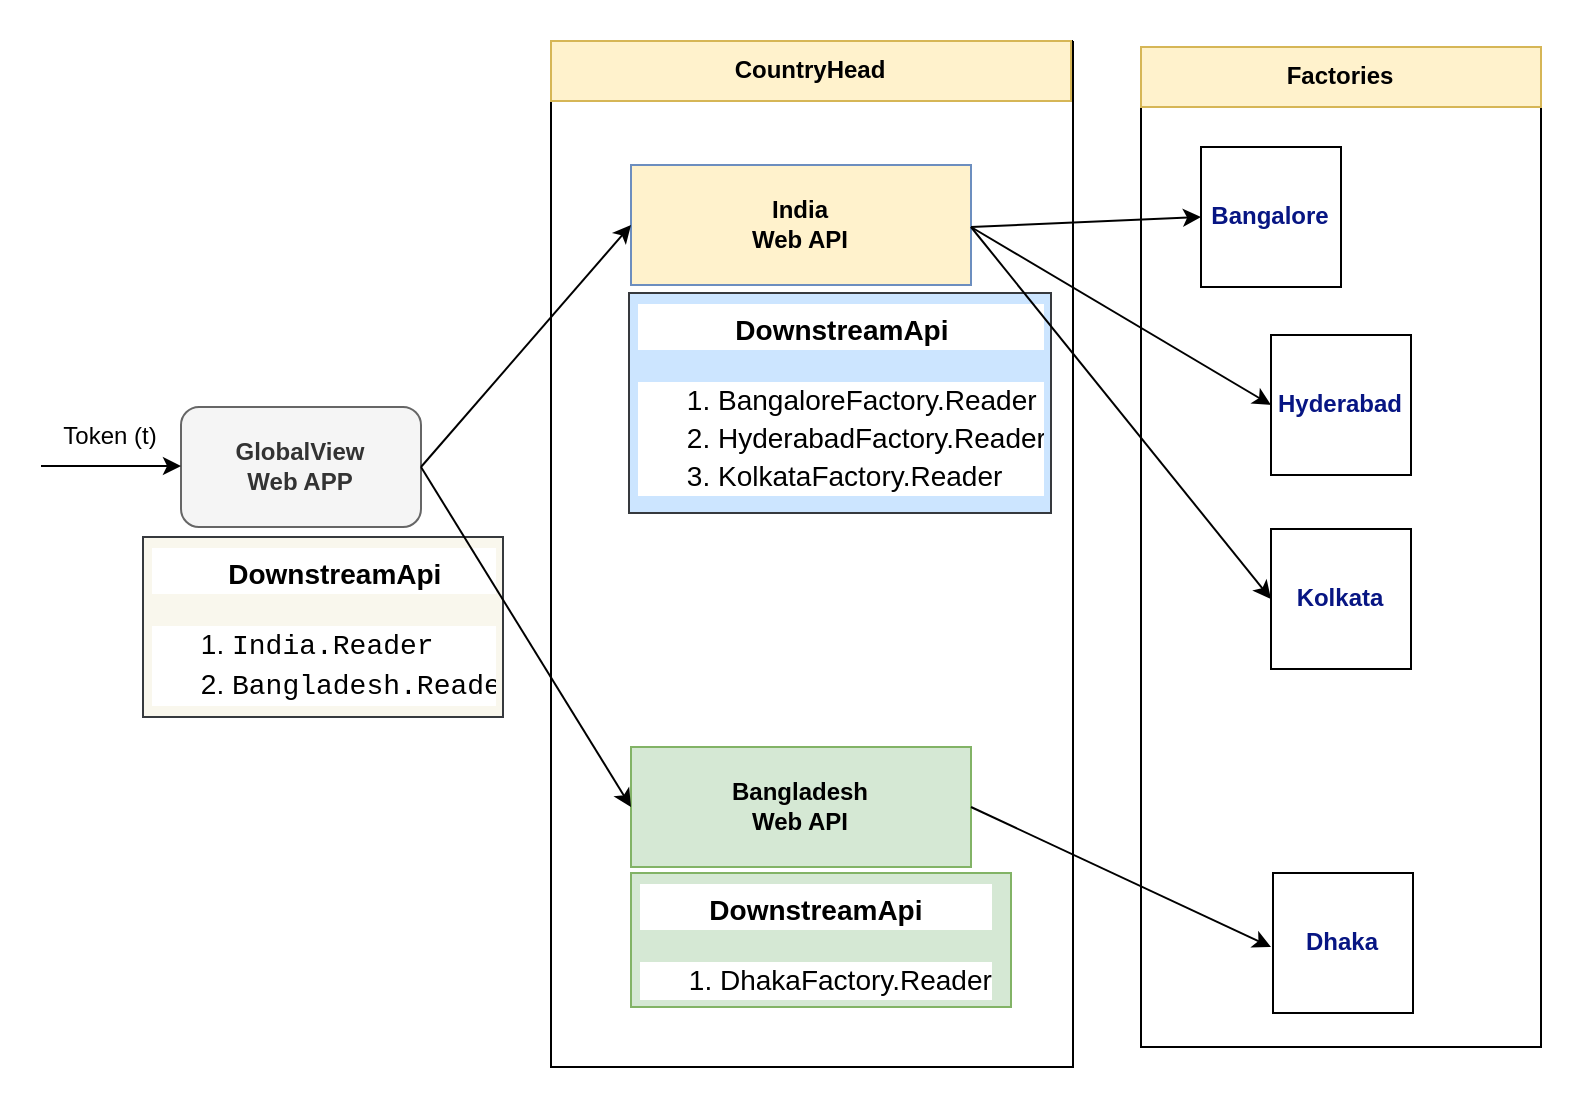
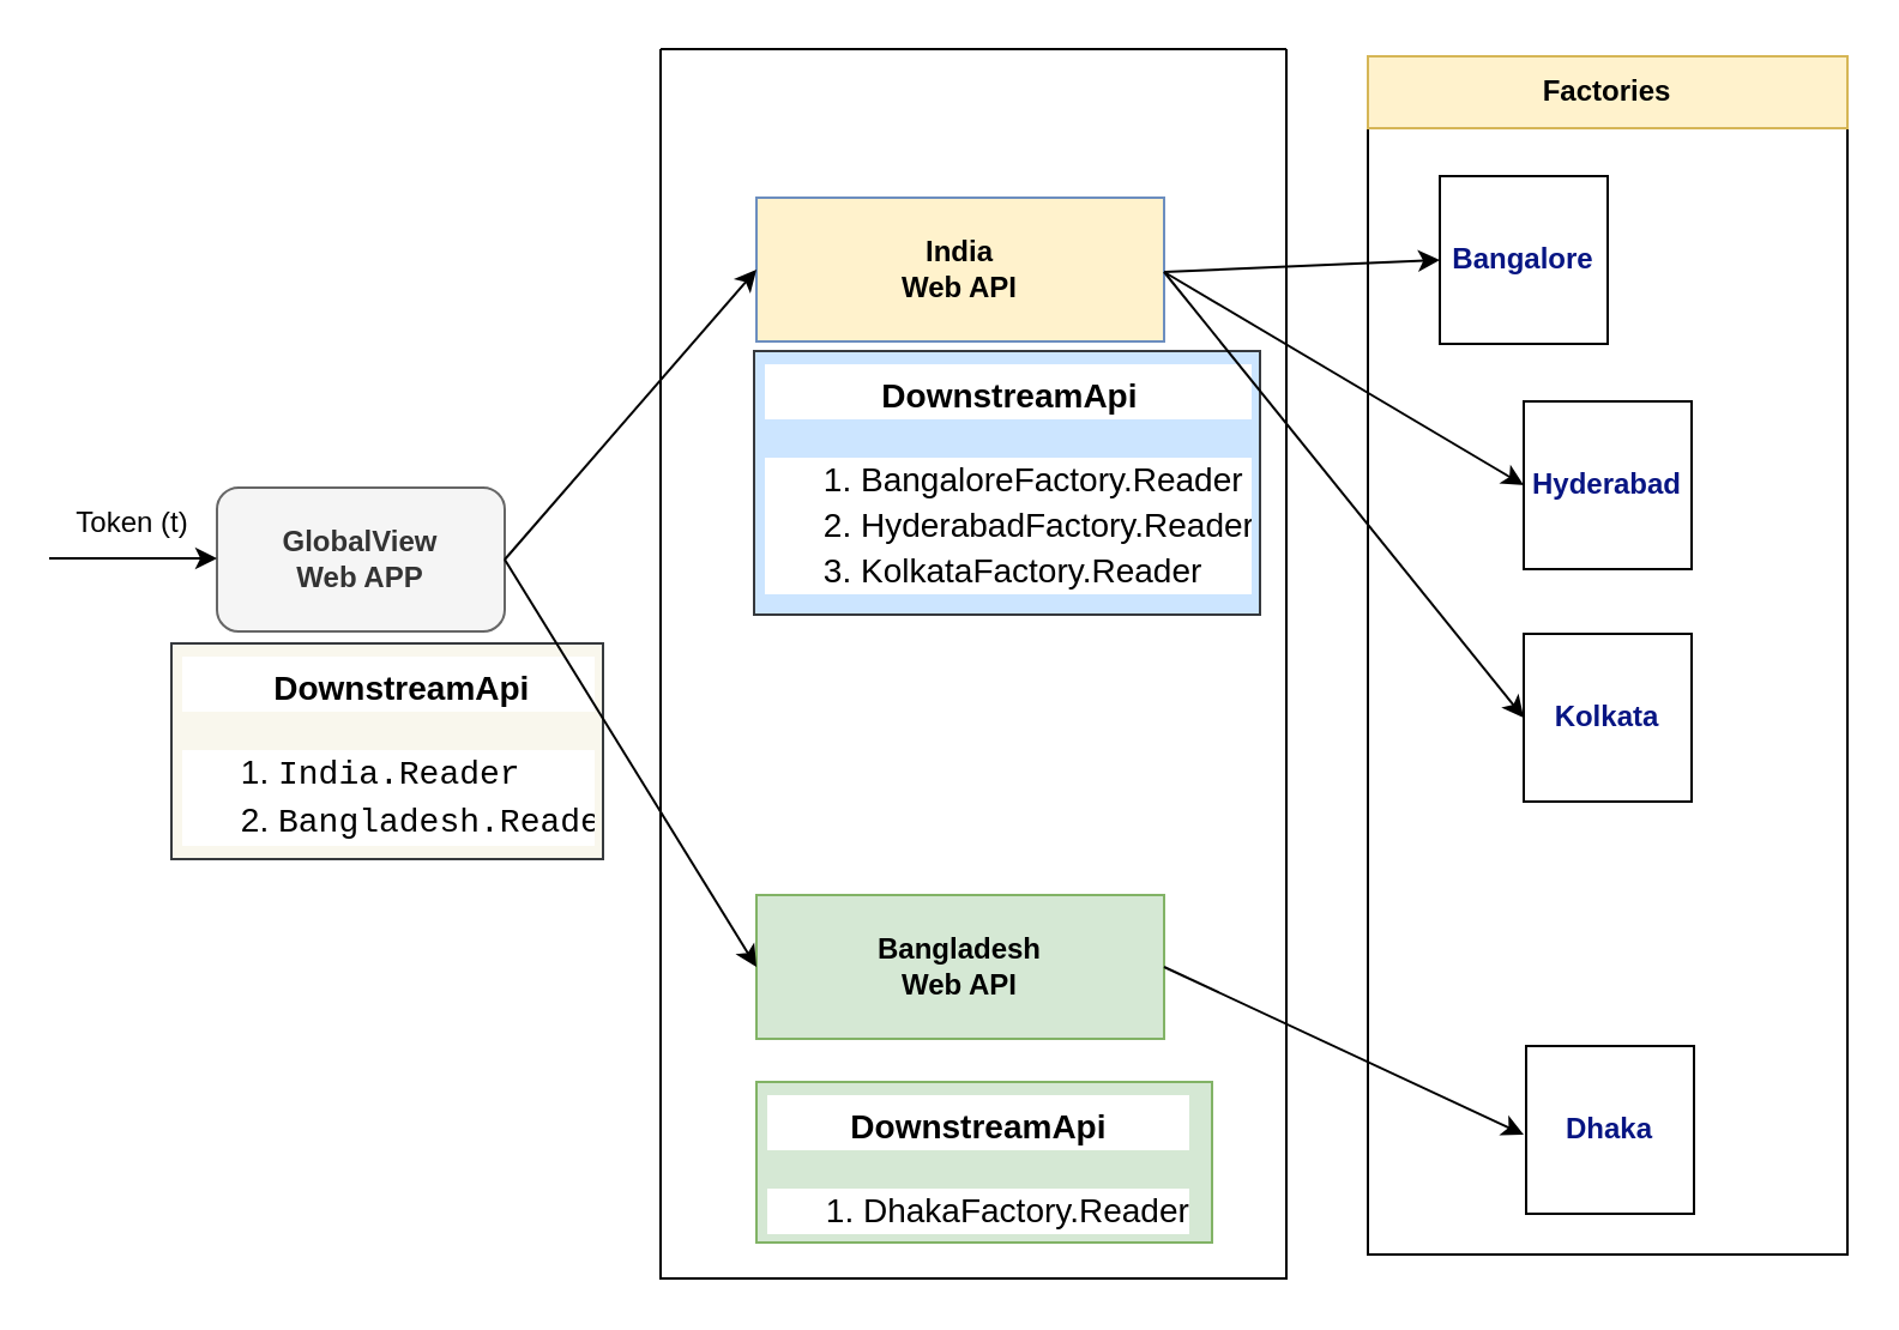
  <mxCell id="0" />
  <mxCell id="1" parent="0" />
  <mxCell id="2" value="&lt;b&gt;GlobalView&lt;br&gt;Web APP&lt;/b&gt;" style="rounded=1;whiteSpace=wrap;html=1;fillColor=#f5f5f5;strokeColor=#666666;fontColor=#333333;" vertex="1" parent="1"><mxGeometry x="90" y="203" width="120" height="60" as="geometry" /></mxCell>
  <mxCell id="3" value="" style="endArrow=classic;html=1;rounded=0;" edge="1" parent="1"><mxGeometry width="50" height="50" relative="1" as="geometry"><mxPoint x="20" y="232.5" as="sourcePoint" /><mxPoint x="90" y="232.5" as="targetPoint" /></mxGeometry></mxCell>
  <mxCell id="4" value="Token (t)" style="text;html=1;align=center;verticalAlign=middle;whiteSpace=wrap;rounded=0;" vertex="1" parent="1"><mxGeometry x="25" y="203" width="60" height="30" as="geometry" /></mxCell>
  <mxCell id="5" value="&lt;b&gt;India&lt;br&gt;Web API&lt;/b&gt;" style="rounded=0;whiteSpace=wrap;html=1;fillColor=#fff2cc;strokeColor=#6c8ebf;" vertex="1" parent="1"><mxGeometry x="315" y="82" width="170" height="60" as="geometry" /></mxCell>
  <mxCell id="6" value="&lt;b&gt;Bangladesh&lt;br&gt;Web API&lt;/b&gt;" style="rounded=0;whiteSpace=wrap;html=1;fillColor=#d5e8d4;strokeColor=#82b366;" vertex="1" parent="1"><mxGeometry x="315" y="373" width="170" height="60" as="geometry" /></mxCell>
  <mxCell id="7" value="&lt;font color=&quot;#071583&quot;&gt;&lt;b&gt;Bangalore&lt;/b&gt;&lt;/font&gt;" style="whiteSpace=wrap;html=1;aspect=fixed;" vertex="1" parent="1"><mxGeometry x="600" y="73" width="70" height="70" as="geometry" /></mxCell>
  <mxCell id="8" value="&lt;font color=&quot;#071583&quot;&gt;&lt;b&gt;Hyderabad&lt;/b&gt;&lt;/font&gt;" style="whiteSpace=wrap;html=1;aspect=fixed;" vertex="1" parent="1"><mxGeometry x="635" y="167" width="70" height="70" as="geometry" /></mxCell>
  <mxCell id="9" value="&lt;font color=&quot;#071583&quot;&gt;&lt;b&gt;Kolkata&lt;/b&gt;&lt;/font&gt;" style="whiteSpace=wrap;html=1;aspect=fixed;" vertex="1" parent="1"><mxGeometry x="635" y="264" width="70" height="70" as="geometry" /></mxCell>
  <mxCell id="10" value="" style="endArrow=classic;html=1;rounded=0;entryX=0;entryY=0.5;entryDx=0;entryDy=0;" edge="1" parent="1" target="7"><mxGeometry width="50" height="50" relative="1" as="geometry"><mxPoint x="485" y="113" as="sourcePoint" /><mxPoint x="535" y="63" as="targetPoint" /></mxGeometry></mxCell>
  <mxCell id="11" value="" style="endArrow=classic;html=1;rounded=0;entryX=0;entryY=0.5;entryDx=0;entryDy=0;" edge="1" parent="1" target="8"><mxGeometry width="50" height="50" relative="1" as="geometry"><mxPoint x="485" y="113" as="sourcePoint" /><mxPoint x="535" y="63" as="targetPoint" /></mxGeometry></mxCell>
  <mxCell id="12" value="" style="endArrow=classic;html=1;rounded=0;entryX=0;entryY=0.5;entryDx=0;entryDy=0;" edge="1" parent="1" target="5"><mxGeometry width="50" height="50" relative="1" as="geometry"><mxPoint x="210" y="233" as="sourcePoint" /><mxPoint x="260" y="183" as="targetPoint" /></mxGeometry></mxCell>
  <mxCell id="13" value="&lt;font color=&quot;#071583&quot;&gt;&lt;b&gt;Dhaka&lt;/b&gt;&lt;/font&gt;" style="whiteSpace=wrap;html=1;aspect=fixed;" vertex="1" parent="1"><mxGeometry x="636" y="436" width="70" height="70" as="geometry" /></mxCell>
  <mxCell id="14" value="" style="endArrow=classic;html=1;rounded=0;" edge="1" parent="1"><mxGeometry width="50" height="50" relative="1" as="geometry"><mxPoint x="485" y="403" as="sourcePoint" /><mxPoint x="635" y="473" as="targetPoint" /></mxGeometry></mxCell>
  <mxCell id="15" value="" style="swimlane;startSize=0;" vertex="1" parent="1"><mxGeometry x="570" y="23" width="200" height="500" as="geometry" /></mxCell>
  <mxCell id="16" value="&lt;b&gt;Factories&lt;/b&gt;" style="text;html=1;align=center;verticalAlign=middle;whiteSpace=wrap;rounded=0;fillColor=#fff2cc;strokeColor=#d6b656;" vertex="1" parent="15"><mxGeometry width="200" height="30" as="geometry" /></mxCell>
  <mxCell id="17" value="&lt;h1&gt;&lt;div style=&quot;text-align: center; background-color: rgb(255, 255, 255); line-height: 19px; white-space: pre;&quot;&gt;&lt;font style=&quot;font-size: 14px;&quot; face=&quot;Helvetica&quot;&gt;DownstreamApi&lt;/font&gt;&lt;/div&gt;&lt;/h1&gt;&lt;div style=&quot;background-color: rgb(255, 255, 255); font-size: 14px; line-height: 19px; white-space: pre;&quot;&gt;&lt;div style=&quot;line-height: 19px;&quot;&gt;&lt;ol&gt;&lt;li&gt;BangaloreFactory.Reader&lt;/li&gt;&lt;li&gt;HyderabadFactory.Reader&lt;/li&gt;&lt;li&gt;KolkataFactory.Reader&lt;/li&gt;&lt;/ol&gt;&lt;/div&gt;&lt;/div&gt;&lt;div style=&quot;background-color: rgb(255, 255, 255); font-size: 14px; line-height: 19px; white-space: pre;&quot;&gt;&lt;font face=&quot;Consolas, Courier New, monospace&quot;&gt;&lt;br&gt;&lt;/font&gt;&lt;/div&gt;" style="text;html=1;spacing=5;spacingTop=-20;whiteSpace=wrap;overflow=hidden;rounded=0;fillColor=#cce5ff;strokeColor=#36393d;" vertex="1" parent="1"><mxGeometry x="314" y="146" width="211" height="110" as="geometry" /></mxCell>
- <mxCell id="18" value="&lt;h1&gt;&lt;div style=&quot;text-align: center; background-color: rgb(255, 255, 255); line-height: 19px; white-space: pre;&quot;&gt;&lt;font style=&quot;font-size: 14px;&quot; face=&quot;Helvetica&quot;&gt;DownstreamApi&lt;/font&gt;&lt;/div&gt;&lt;/h1&gt;&lt;div style=&quot;background-color: rgb(255, 255, 255); font-size: 14px; line-height: 19px; white-space: pre;&quot;&gt;&lt;div style=&quot;line-height: 19px;&quot;&gt;&lt;ol&gt;&lt;li&gt;DhakaFactory.Reader&lt;/li&gt;&lt;/ol&gt;&lt;/div&gt;&lt;/div&gt;" style="text;html=1;spacing=5;spacingTop=-20;whiteSpace=wrap;overflow=hidden;rounded=0;fillColor=#d5e8d4;strokeColor=#82b366;" vertex="1" parent="1"><mxGeometry x="315" y="436" width="190" height="67" as="geometry" /></mxCell>
+ <mxCell id="18" value="&lt;h1&gt;&lt;div style=&quot;text-align: center; background-color: rgb(255, 255, 255); line-height: 19px; white-space: pre;&quot;&gt;&lt;font style=&quot;font-size: 14px;&quot; face=&quot;Helvetica&quot;&gt;DownstreamApi&lt;/font&gt;&lt;/div&gt;&lt;/h1&gt;&lt;div style=&quot;background-color: rgb(255, 255, 255); font-size: 14px; line-height: 19px; white-space: pre;&quot;&gt;&lt;div style=&quot;line-height: 19px;&quot;&gt;&lt;ol&gt;&lt;li&gt;DhakaFactory.Reader&lt;/li&gt;&lt;/ol&gt;&lt;/div&gt;&lt;/div&gt;" style="text;html=1;spacing=5;spacingTop=-20;whiteSpace=wrap;overflow=hidden;rounded=0;fillColor=#d5e8d4;strokeColor=#82b366;" vertex="1" parent="1"><mxGeometry x="315" y="451" width="190" height="67" as="geometry" /></mxCell>
  <mxCell id="19" value="" style="endArrow=classic;html=1;rounded=0;entryX=0;entryY=0.5;entryDx=0;entryDy=0;" edge="1" parent="1" target="9"><mxGeometry width="50" height="50" relative="1" as="geometry"><mxPoint x="485" y="113" as="sourcePoint" /><mxPoint x="535" y="63" as="targetPoint" /></mxGeometry></mxCell>
  <mxCell id="20" value="&lt;h1&gt;&lt;div style=&quot;text-align: center; background-color: rgb(255, 255, 255); line-height: 19px; white-space: pre;&quot;&gt;&lt;font style=&quot;font-size: 14px;&quot; face=&quot;Helvetica&quot;&gt;DownstreamApi&lt;/font&gt;&lt;/div&gt;&lt;/h1&gt;&lt;div style=&quot;background-color: rgb(255, 255, 255); font-size: 14px; line-height: 19px; white-space: pre;&quot;&gt;&lt;div style=&quot;line-height: 19px;&quot;&gt;&lt;ol&gt;&lt;li&gt;&lt;div style=&quot;font-family: Consolas, &amp;quot;Courier New&amp;quot;, monospace; line-height: 19px;&quot;&gt;India.Reader&lt;/div&gt;&lt;/li&gt;&lt;li&gt;&lt;div style=&quot;font-family: Consolas, &amp;quot;Courier New&amp;quot;, monospace; line-height: 19px;&quot;&gt;Bangladesh.Reader&lt;/div&gt;&lt;/li&gt;&lt;/ol&gt;&lt;/div&gt;&lt;/div&gt;" style="text;html=1;spacing=5;spacingTop=-20;whiteSpace=wrap;overflow=hidden;rounded=0;fillColor=#f9f7ed;strokeColor=#36393d;" vertex="1" parent="1"><mxGeometry x="71" y="268" width="180" height="90" as="geometry" /></mxCell>
  <mxCell id="21" value="" style="endArrow=classic;html=1;rounded=0;entryX=0;entryY=0.5;entryDx=0;entryDy=0;exitX=1;exitY=0.5;exitDx=0;exitDy=0;" edge="1" parent="1" source="2" target="6"><mxGeometry width="50" height="50" relative="1" as="geometry"><mxPoint x="220" y="243" as="sourcePoint" /><mxPoint x="325" y="122" as="targetPoint" /></mxGeometry></mxCell>
  <mxCell id="22" value="" style="swimlane;startSize=0;" vertex="1" parent="1"><mxGeometry x="275" y="20" width="261" height="513" as="geometry" /></mxCell>
- <mxCell id="23" value="&lt;b&gt;CountryHead&lt;/b&gt;" style="text;html=1;align=center;verticalAlign=middle;whiteSpace=wrap;rounded=0;fillColor=#fff2cc;strokeColor=#d6b656;" vertex="1" parent="22"><mxGeometry width="260" height="30" as="geometry" /></mxCell>
